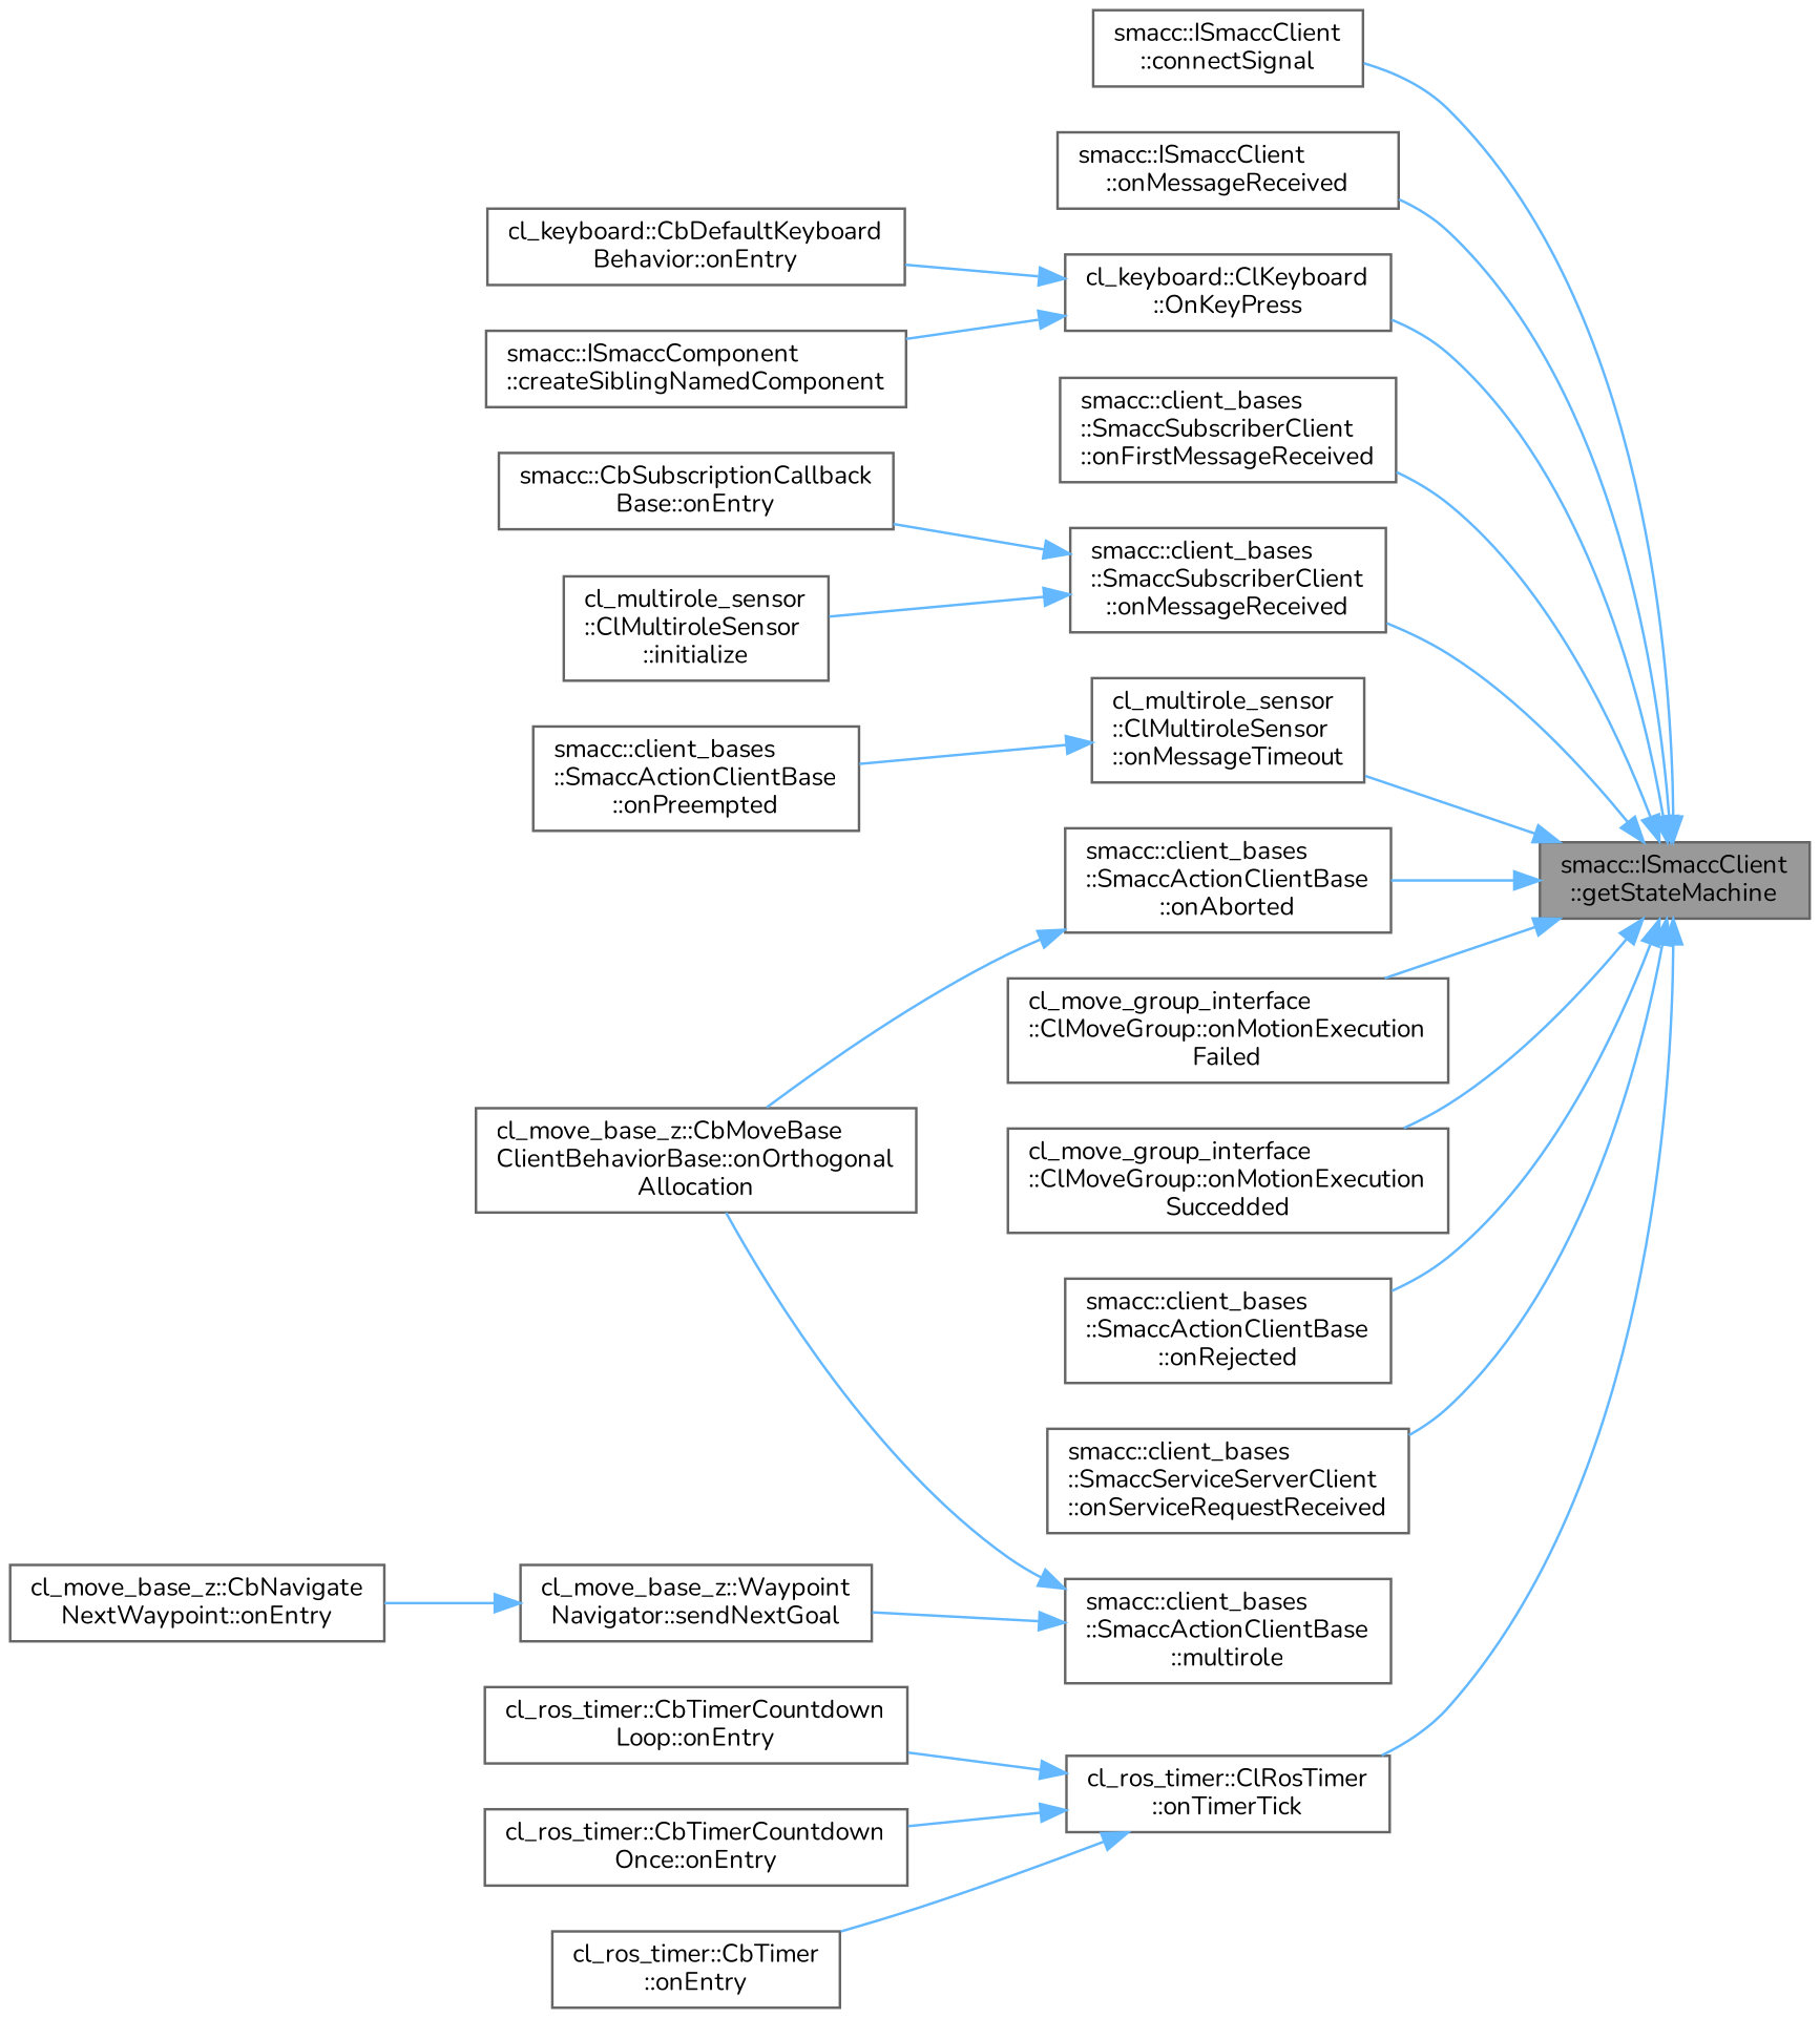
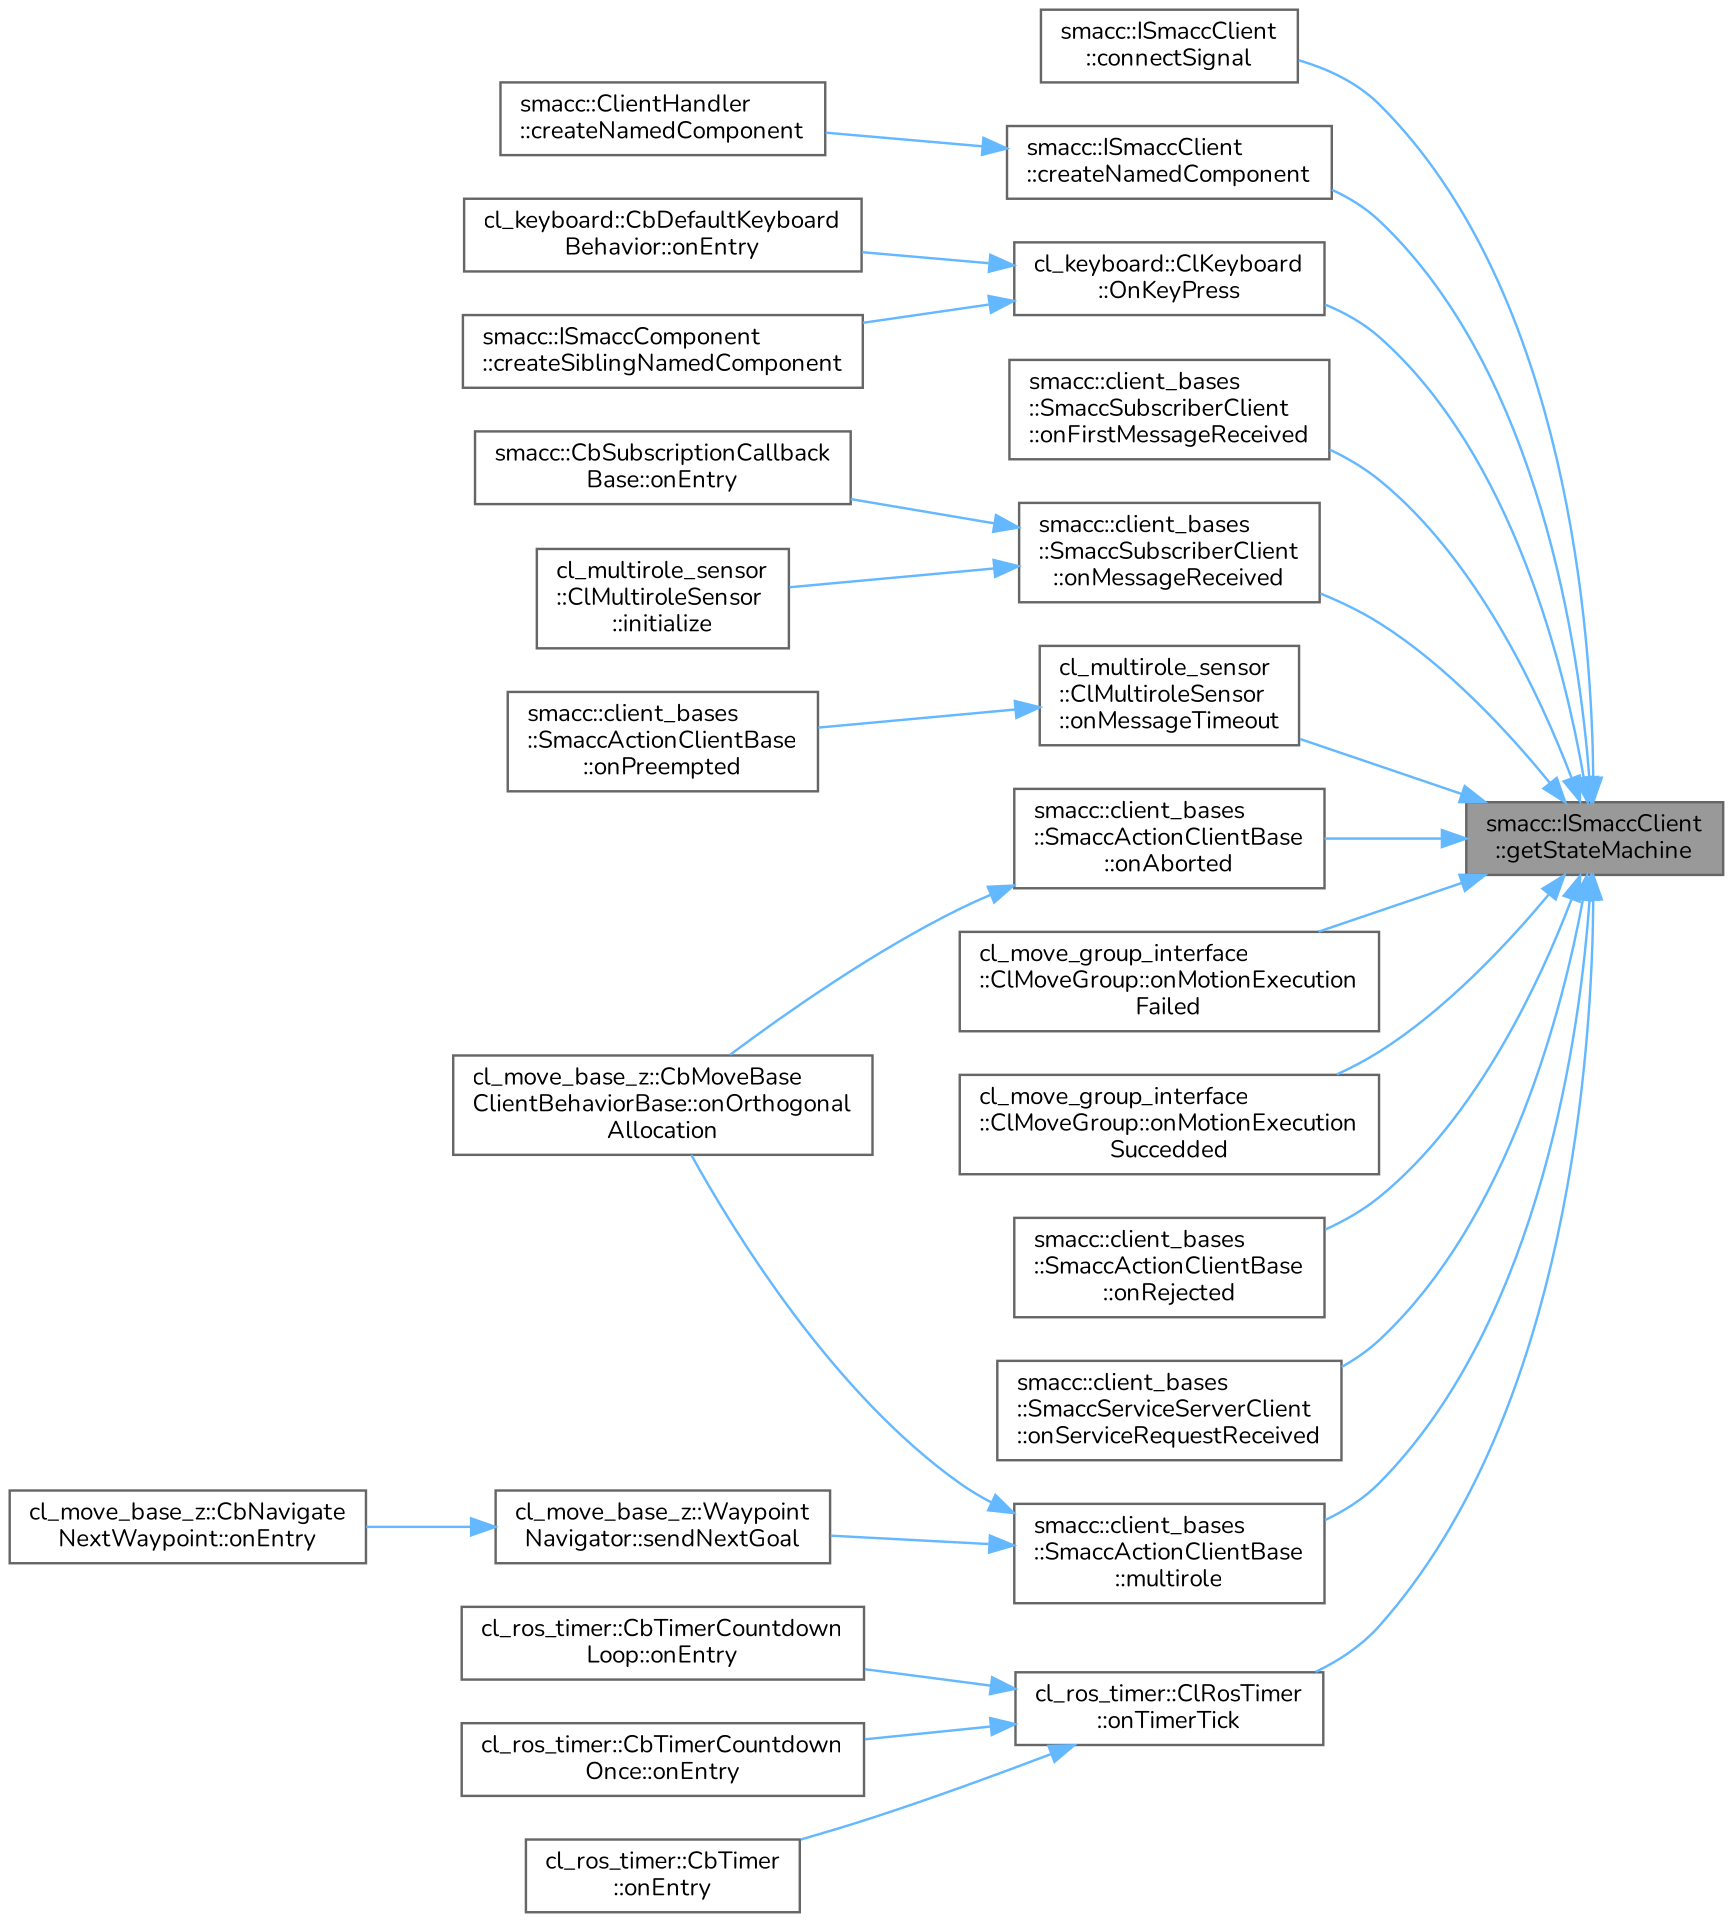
  digraph {
    fontname=Nunito
    rankdir=RL
    node [color=grey40 fillcolor=white fontname=Nunito fontsize=10 shape=box style=filled]
    edge [color=steelblue1 dir=back fontname=Nunito fontsize=10 labelfontname=Helvetica labelfontsize=10 style=solid]
    n1 [color=gray40 fillcolor=grey60 fontcolor=black height=0.2 label="smacc::ISmaccClient\l::getStateMachine" width=0.4]
    n2 [height=0.2 label="smacc::ISmaccClient\l::connectSignal" width=0.4]
-   n3 [height=0.2 label="smacc::ISmaccClient\l::onMessageReceived" width=0.4]
+   n3 [height=0.2 label="smacc::ISmaccClient\l::createNamedComponent" width=0.4]
    n4 [height=0.2 label="smacc::client_bases\l::SmaccActionClientBase\l::onAborted" width=0.4]
    n5 [height=0.2 label="smacc::client_bases\l::SmaccSubscriberClient\l::onFirstMessageReceived" width=0.4]
    n6 [height=0.2 label="cl_keyboard::ClKeyboard\l::OnKeyPress" width=0.4]
    n7 [height=0.2 label="smacc::client_bases\l::SmaccSubscriberClient\l::onMessageReceived" width=0.4]
    n8 [height=0.2 label="cl_multirole_sensor\l::ClMultiroleSensor\l::onMessageTimeout" width=0.4]
    n9 [height=0.2 label="cl_move_group_interface\l::ClMoveGroup::onMotionExecution\lFailed" width=0.4]
    n10 [height=0.2 label="cl_move_group_interface\l::ClMoveGroup::onMotionExecution\lSuccedded" width=0.4]
    n11 [height=0.2 label="smacc::client_bases\l::SmaccActionClientBase\l::onRejected" width=0.4]
    n12 [height=0.2 label="smacc::client_bases\l::SmaccServiceServerClient\l::onServiceRequestReceived" width=0.4]
    n13 [height=0.2 label="smacc::client_bases\l::SmaccActionClientBase\l::multirole" width=0.4]
    n14 [height=0.2 label="cl_ros_timer::ClRosTimer\l::onTimerTick" width=0.4]
+   n15 [height=0.2 label="smacc::ClientHandler\l::createNamedComponent" width=0.4]
    n16 [height=0.2 label="cl_move_base_z::CbMoveBase\lClientBehaviorBase::onOrthogonal\lAllocation" width=0.4]
    n17 [height=0.2 label="smacc::ISmaccComponent\l::createSiblingNamedComponent" width=0.4]
    n18 [height=0.2 label="cl_keyboard::CbDefaultKeyboard\lBehavior::onEntry" width=0.4]
    n19 [height=0.2 label="cl_multirole_sensor\l::ClMultiroleSensor\l::initialize" width=0.4]
    n20 [height=0.2 label="smacc::CbSubscriptionCallback\lBase::onEntry" width=0.4]
    n21 [height=0.2 label="smacc::client_bases\l::SmaccActionClientBase\l::onPreempted" width=0.4]
    n22 [height=0.2 label="cl_move_base_z::Waypoint\lNavigator::sendNextGoal" width=0.4]
    n23 [height=0.2 label="cl_ros_timer::CbTimer\l::onEntry" width=0.4]
    n24 [height=0.2 label="cl_ros_timer::CbTimerCountdown\lLoop::onEntry" width=0.4]
    n25 [height=0.2 label="cl_ros_timer::CbTimerCountdown\lOnce::onEntry" width=0.4]
    n26 [height=0.2 label="cl_move_base_z::CbNavigate\lNextWaypoint::onEntry" width=0.4]
    n1 -> n2
    n1 -> n3
    n1 -> n4
    n1 -> n5
    n1 -> n6
    n1 -> n7
    n1 -> n8
    n1 -> n9
    n1 -> n10
    n1 -> n11
    n1 -> n12
+   n1 -> n13
    n1 -> n14
+   n3 -> n15
    n4 -> n16
    n6 -> n17
    n6 -> n18
    n7 -> n19
    n7 -> n20
    n8 -> n21
    n13 -> n16
    n13 -> n22
    n14 -> n23
    n14 -> n24
    n14 -> n25
    n22 -> n26
  }
